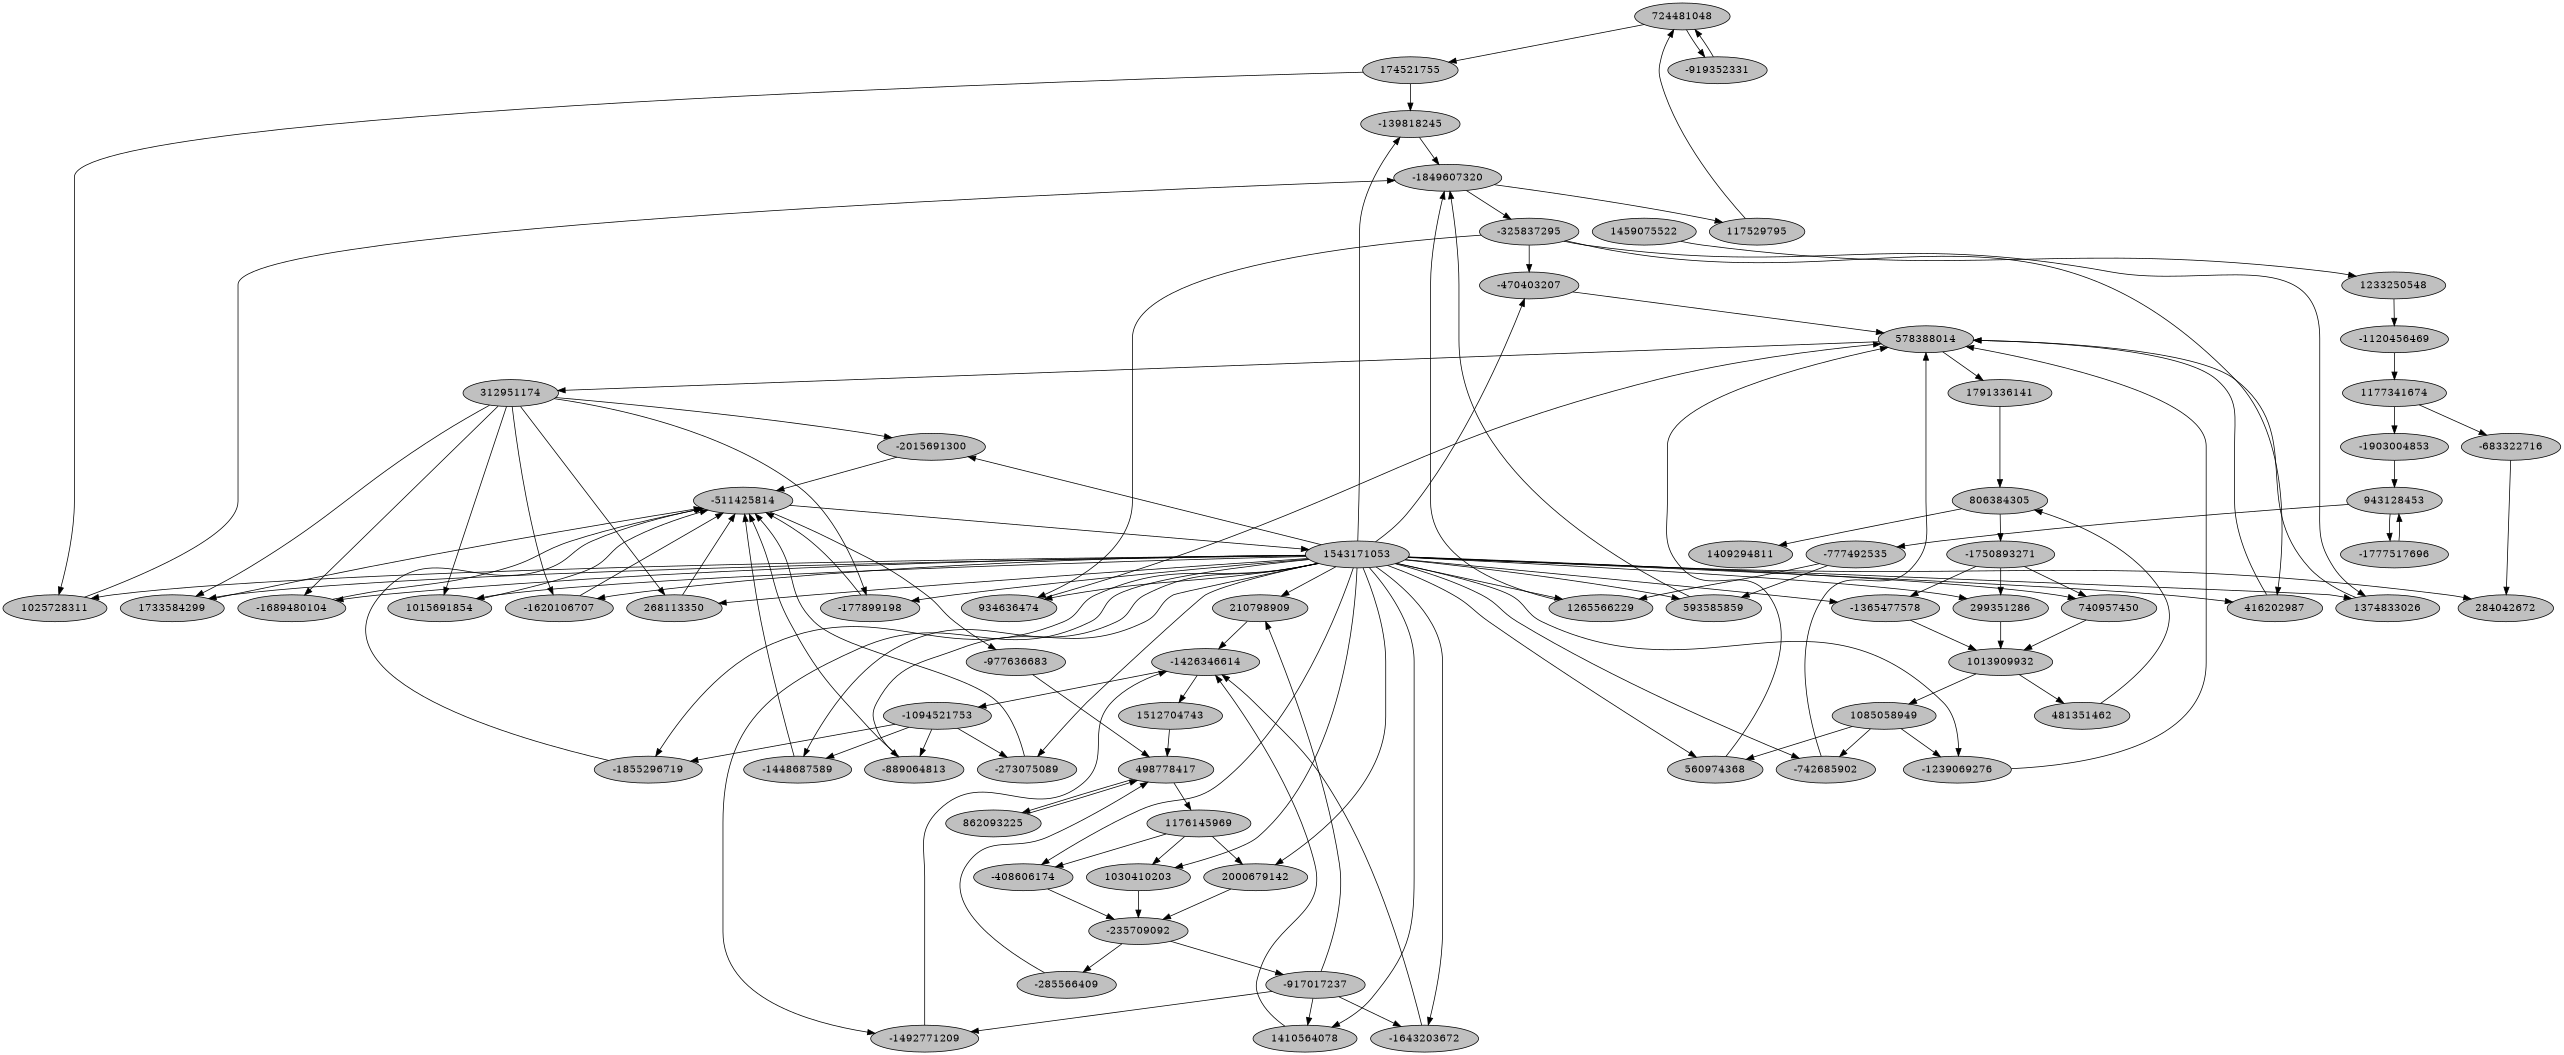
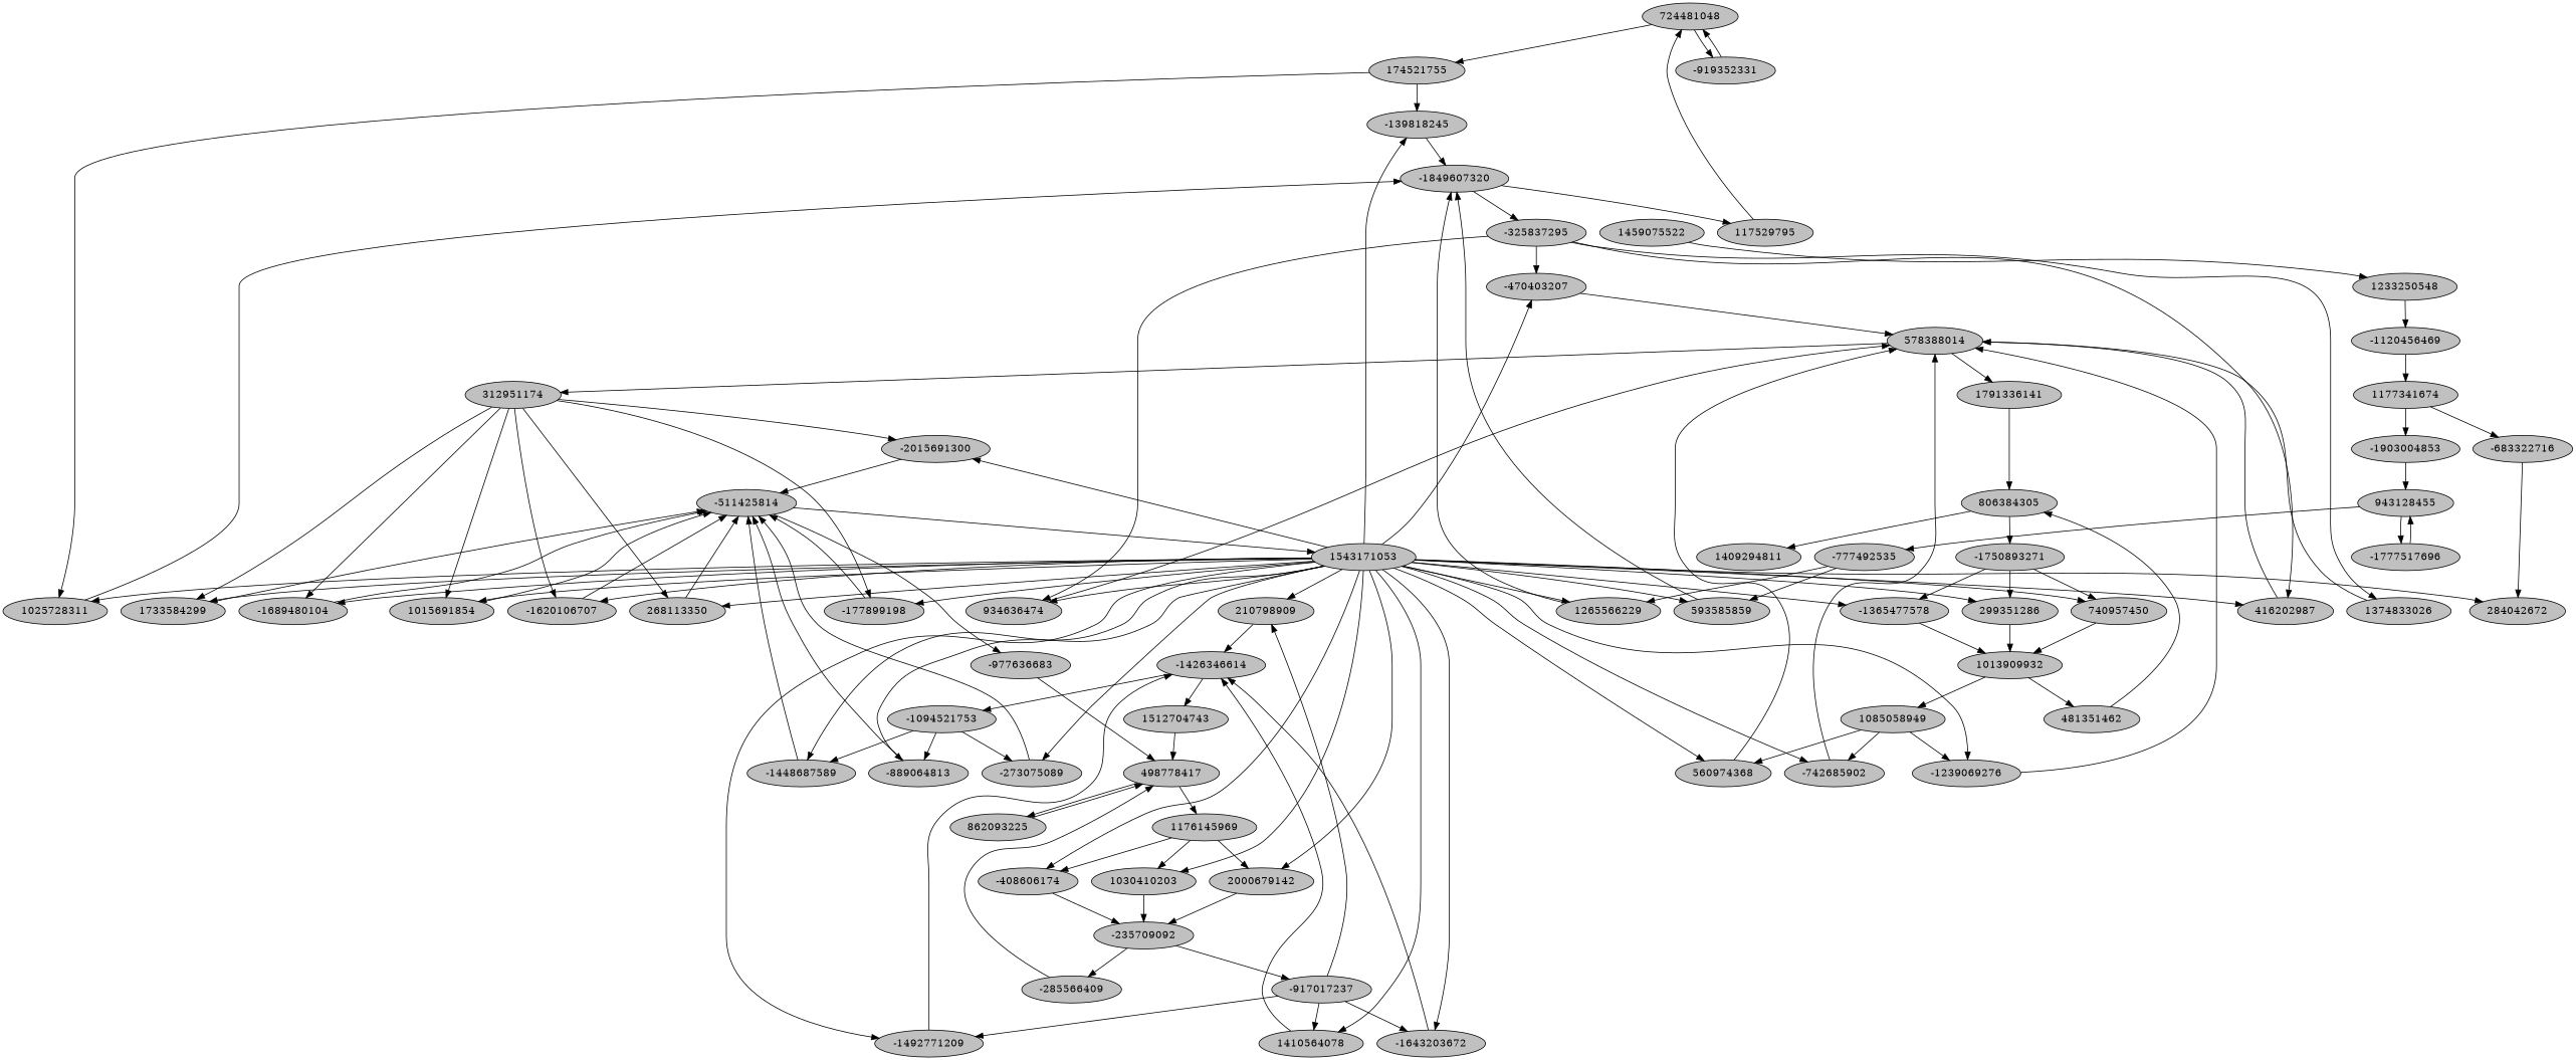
  digraph {
    node [fillcolor=gray style=filled]
    724481048
    174521755
    -919352331
    -139818245
    1025728311
    -1849607320
    1791336141
    806384305
    1409294811
    -1750893271
    -1365477578
    299351286
    740957450
    -325837295
    117529795
    -470403207
    416202987
    1374833026
    934636474
    578388014
    312951174
    -2015691300
    1015691854
    -1620106707
    268113350
    -177899198
    1733584299
    n28 [label=-1689480104]
    1543171053
    1265566229
    -1239069276
    2000679142
-   -1855296719
    560974368
    -408606174
    -1492771209
    1410564078
    -1448687589
    284042672
    -742685902
    -889064813
    1030410203
    -1643203672
    593585859
    -273075089
    210798909
    -235709092
    -511425814
    1013909932
    -1426346614
    -1777517696
-   943128455 [label=943128453]
+   943128455
    -777492535
    1085058949
    1176145969
    -285566409
    -917017237
    n58 [label=-977636683]
    498778417
    481351462
    -1094521753
    1512704743
    862093225
    -683322716
    1177341674
    -1903004853
    1233250548
    -1120456469
    n69 [label=1459075522]
    724481048 -> 174521755
    724481048 -> -919352331
    174521755 -> -139818245
    174521755 -> 1025728311
    -919352331 -> 724481048
    -139818245 -> -1849607320
    1025728311 -> -1849607320
    -1849607320 -> -325837295
    -1849607320 -> 117529795
    1791336141 -> 806384305
    806384305 -> 1409294811
    806384305 -> -1750893271
    -1750893271 -> -1365477578
    -1750893271 -> 299351286
    -1750893271 -> 740957450
    -1365477578 -> 1013909932
    299351286 -> 1013909932
    740957450 -> 1013909932
    -325837295 -> -470403207
    -325837295 -> 416202987
    -325837295 -> 1374833026
    -325837295 -> 934636474
    117529795 -> 724481048
    -470403207 -> 578388014
    416202987 -> 578388014
    1374833026 -> 578388014
    934636474 -> 578388014
    578388014 -> 1791336141
    578388014 -> 312951174
    312951174 -> -2015691300
    312951174 -> 1015691854
    312951174 -> -1620106707
    312951174 -> 268113350
    312951174 -> -177899198
    312951174 -> 1733584299
    312951174 -> n28
    -2015691300 -> -511425814
    1015691854 -> -511425814
    -1620106707 -> -511425814
    268113350 -> -511425814
    -177899198 -> -511425814
    1733584299 -> -511425814
    n28 -> -511425814
    1543171053 -> -139818245
    1543171053 -> 1025728311
    1543171053 -> -1365477578
    1543171053 -> 299351286
    1543171053 -> 740957450
    1543171053 -> -470403207
    1543171053 -> 416202987
-   1543171053 -> 1374833026
    1543171053 -> 934636474
    1543171053 -> -2015691300
    1543171053 -> 1015691854
    1543171053 -> -1620106707
    1543171053 -> 268113350
    1543171053 -> -177899198
    1543171053 -> 1733584299
    1543171053 -> n28
    1543171053 -> 1265566229
    1543171053 -> -1239069276
    1543171053 -> 2000679142
-   1543171053 -> -1855296719
    1543171053 -> 560974368
    1543171053 -> -408606174
    1543171053 -> -1492771209
    1543171053 -> 1410564078
    1543171053 -> -1448687589
    1543171053 -> 284042672
    1543171053 -> -742685902
    1543171053 -> -889064813
    1543171053 -> 1030410203
    1543171053 -> -1643203672
    1543171053 -> 593585859
    1543171053 -> -273075089
    1543171053 -> 210798909
    1265566229 -> -1849607320
    -1239069276 -> 578388014
    2000679142 -> -235709092
-   -1855296719 -> -511425814
    560974368 -> 578388014
    -408606174 -> -235709092
    -1492771209 -> -1426346614
    1410564078 -> -1426346614
    -1448687589 -> -511425814
    -742685902 -> 578388014
    -889064813 -> -511425814
    1030410203 -> -235709092
    -1643203672 -> -1426346614
    593585859 -> -1849607320
    -273075089 -> -511425814
    210798909 -> -1426346614
    -235709092 -> -285566409
    -235709092 -> -917017237
    -511425814 -> 1543171053
    -511425814 -> n58
    1013909932 -> 1085058949
    1013909932 -> 481351462
    -1426346614 -> -1094521753
    -1426346614 -> 1512704743
    -1777517696 -> 943128455
    943128455 -> -1777517696
    943128455 -> -777492535
    -777492535 -> 1265566229
    -777492535 -> 593585859
    1085058949 -> -1239069276
    1085058949 -> 560974368
    1085058949 -> -742685902
    1176145969 -> 2000679142
    1176145969 -> -408606174
    1176145969 -> 1030410203
    -285566409 -> 498778417
    -917017237 -> -1492771209
    -917017237 -> 1410564078
    -917017237 -> -1643203672
    -917017237 -> 210798909
    n58 -> 498778417
    498778417 -> 1176145969
    498778417 -> 862093225
    481351462 -> 806384305
-   -1094521753 -> -1855296719
    -1094521753 -> -1448687589
    -1094521753 -> -889064813
    -1094521753 -> -273075089
    1512704743 -> 498778417
    862093225 -> 498778417
    -683322716 -> 284042672
    1177341674 -> -683322716
    1177341674 -> -1903004853
    -1903004853 -> 943128455
    1233250548 -> -1120456469
    -1120456469 -> 1177341674
    n69 -> 1233250548
  }
